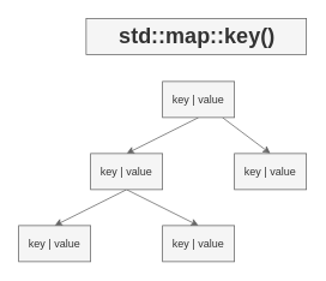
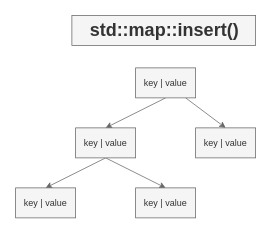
  <mxCell id="0" />
  <mxCell id="1" parent="0" />
- <mxCell id="2" value="std::map::key()" style="text;strokeColor=#666666;fillColor=#f5f5f5;html=1;fontSize=24;fontStyle=1;verticalAlign=middle;align=center;shadow=0;labelBorderColor=none;fontColor=#333333;" parent="1" vertex="1"><mxGeometry x="95" y="20" width="245" height="40" as="geometry" /></mxCell>
+ <mxCell id="2" value="std::map::insert()" style="text;strokeColor=#666666;fillColor=#f5f5f5;html=1;fontSize=24;fontStyle=1;verticalAlign=middle;align=center;shadow=0;labelBorderColor=none;fontColor=#333333;" parent="1" vertex="1"><mxGeometry x="95" y="20" width="245" height="40" as="geometry" /></mxCell>
  <mxCell id="3" style="edgeStyle=none;html=1;exitX=0.5;exitY=1;exitDx=0;exitDy=0;entryX=0.5;entryY=0;entryDx=0;entryDy=0;fillColor=#f5f5f5;strokeColor=#666666;" edge="1" parent="1" source="5" target="8"><mxGeometry relative="1" as="geometry" /></mxCell>
  <mxCell id="4" style="edgeStyle=none;html=1;entryX=0.5;entryY=0;entryDx=0;entryDy=0;fillColor=#f5f5f5;strokeColor=#666666;" edge="1" parent="1" source="5" target="9"><mxGeometry relative="1" as="geometry" /></mxCell>
  <mxCell id="5" value="key | value" style="rounded=0;whiteSpace=wrap;html=1;shadow=0;labelBorderColor=none;strokeColor=#666666;fillColor=#f5f5f5;fontColor=#333333;" parent="1" vertex="1"><mxGeometry x="180" y="90" width="80" height="40" as="geometry" /></mxCell>
  <mxCell id="6" style="edgeStyle=none;html=1;exitX=0.5;exitY=1;exitDx=0;exitDy=0;entryX=0.5;entryY=0;entryDx=0;entryDy=0;fillColor=#f5f5f5;strokeColor=#666666;" edge="1" parent="1" source="8" target="10"><mxGeometry relative="1" as="geometry" /></mxCell>
  <mxCell id="7" style="edgeStyle=none;html=1;exitX=0.5;exitY=1;exitDx=0;exitDy=0;entryX=0.5;entryY=0;entryDx=0;entryDy=0;fillColor=#f5f5f5;strokeColor=#666666;" edge="1" parent="1" source="8" target="11"><mxGeometry relative="1" as="geometry" /></mxCell>
  <mxCell id="8" value="key | value" style="rounded=0;whiteSpace=wrap;html=1;shadow=0;labelBorderColor=none;strokeColor=#666666;fillColor=#f5f5f5;fontColor=#333333;" vertex="1" parent="1"><mxGeometry x="100" y="170" width="80" height="40" as="geometry" /></mxCell>
  <mxCell id="9" value="key | value" style="rounded=0;whiteSpace=wrap;html=1;shadow=0;labelBorderColor=none;strokeColor=#666666;fillColor=#f5f5f5;fontColor=#333333;" vertex="1" parent="1"><mxGeometry x="260" y="170" width="80" height="40" as="geometry" /></mxCell>
  <mxCell id="10" value="key | value" style="rounded=0;whiteSpace=wrap;html=1;shadow=0;labelBorderColor=none;strokeColor=#666666;fillColor=#f5f5f5;fontColor=#333333;" vertex="1" parent="1"><mxGeometry x="20" y="250" width="80" height="40" as="geometry" /></mxCell>
  <mxCell id="11" value="key | value" style="rounded=0;whiteSpace=wrap;html=1;shadow=0;labelBorderColor=none;strokeColor=#666666;fillColor=#f5f5f5;fontColor=#333333;" vertex="1" parent="1"><mxGeometry x="180" y="250" width="80" height="40" as="geometry" /></mxCell>
